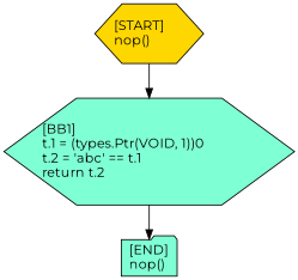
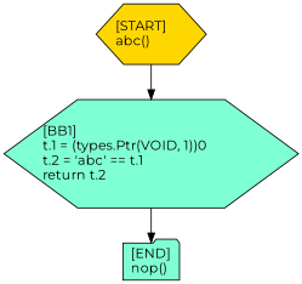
  digraph {
    fontname=Montserrat
    node [shape=hexagon style=filled fillcolor=aquamarine fontname=Montserrat]
    edge [fontname=Montserrat]
    n1 [label="[END]\lnop()\l" shape=folder]
-   n2 [label="[START]\lnop()\l" fillcolor=gold]
+   n2 [label="[START]\labc()\l" fillcolor=gold]
    n3 [label="[BB1]\lt.1 = (types.Ptr(VOID, 1))0\lt.2 = 'abc' == t.1\lreturn t.2\l"]
    n2 -> n3
    n3 -> n1
  }
